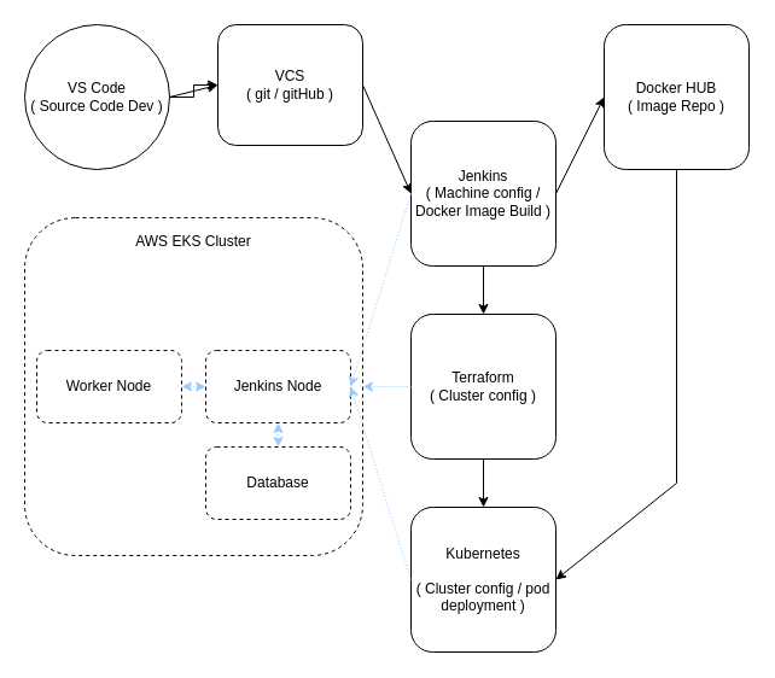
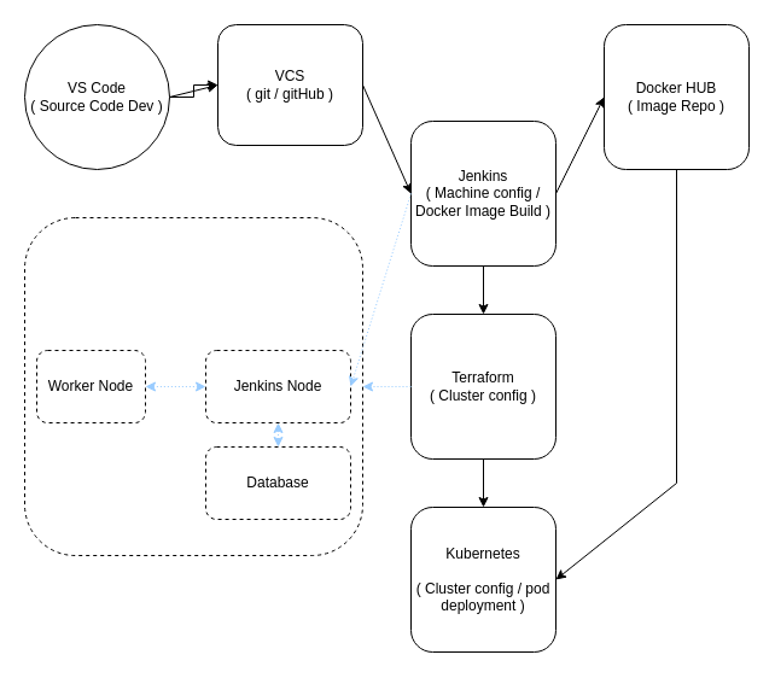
  <mxCell id="0" />
  <mxCell id="1" parent="0" />
  <mxCell id="2" value="" style="edgeStyle=orthogonalEdgeStyle;rounded=0;orthogonalLoop=1;jettySize=auto;html=1;" edge="1" parent="1" source="3" target="4"><mxGeometry relative="1" as="geometry" /></mxCell>
  <mxCell id="3" value="VS Code&lt;br&gt;( Source Code Dev )" style="ellipse;whiteSpace=wrap;html=1;" vertex="1" parent="1"><mxGeometry x="20" y="20" width="120" height="120" as="geometry" /></mxCell>
  <mxCell id="4" value="VCS&lt;br&gt;( git / gitHub )" style="rounded=1;whiteSpace=wrap;html=1;" vertex="1" parent="1"><mxGeometry x="180" y="20" width="120" height="100" as="geometry" /></mxCell>
  <mxCell id="5" value="Jenkins&lt;br&gt;( Machine config /&lt;br&gt;Docker Image Build )" style="rounded=1;whiteSpace=wrap;html=1;" vertex="1" parent="1"><mxGeometry x="340" y="100" width="120" height="120" as="geometry" /></mxCell>
  <mxCell id="6" value="Terraform&lt;br&gt;( Cluster config )" style="rounded=1;whiteSpace=wrap;html=1;" vertex="1" parent="1"><mxGeometry x="340" y="260" width="120" height="120" as="geometry" /></mxCell>
  <mxCell id="7" value="Kubernetes&lt;br&gt;&lt;br&gt;( Cluster config / pod deployment )" style="rounded=1;whiteSpace=wrap;html=1;" vertex="1" parent="1"><mxGeometry x="340" y="420" width="120" height="120" as="geometry" /></mxCell>
  <mxCell id="8" value="" style="endArrow=classic;html=1;exitX=1;exitY=0.5;exitDx=0;exitDy=0;entryX=0;entryY=0.5;entryDx=0;entryDy=0;" edge="1" parent="1" source="3" target="4"><mxGeometry width="50" height="50" relative="1" as="geometry"><mxPoint x="140" y="270" as="sourcePoint" /><mxPoint x="190" y="220" as="targetPoint" /></mxGeometry></mxCell>
  <mxCell id="9" value="" style="endArrow=classic;html=1;exitX=1;exitY=0.5;exitDx=0;exitDy=0;entryX=0;entryY=0.5;entryDx=0;entryDy=0;" edge="1" parent="1" source="4" target="5"><mxGeometry width="50" height="50" relative="1" as="geometry"><mxPoint x="190" y="270" as="sourcePoint" /><mxPoint x="240" y="220" as="targetPoint" /></mxGeometry></mxCell>
  <mxCell id="10" value="" style="endArrow=classic;html=1;exitX=0.5;exitY=1;exitDx=0;exitDy=0;entryX=0.5;entryY=0;entryDx=0;entryDy=0;" edge="1" parent="1" source="5" target="6"><mxGeometry width="50" height="50" relative="1" as="geometry"><mxPoint x="250" y="270" as="sourcePoint" /><mxPoint x="300" y="220" as="targetPoint" /></mxGeometry></mxCell>
  <mxCell id="11" value="" style="endArrow=classic;html=1;exitX=0.5;exitY=1;exitDx=0;exitDy=0;entryX=0.5;entryY=0;entryDx=0;entryDy=0;" edge="1" parent="1" source="6" target="7"><mxGeometry width="50" height="50" relative="1" as="geometry"><mxPoint x="220" y="380" as="sourcePoint" /><mxPoint x="270" y="330" as="targetPoint" /></mxGeometry></mxCell>
  <mxCell id="12" value="Docker HUB&lt;br&gt;( Image Repo )" style="rounded=1;whiteSpace=wrap;html=1;" vertex="1" parent="1"><mxGeometry x="500" y="20" width="120" height="120" as="geometry" /></mxCell>
  <mxCell id="13" value="" style="endArrow=classic;html=1;exitX=1;exitY=0.5;exitDx=0;exitDy=0;entryX=0;entryY=0.5;entryDx=0;entryDy=0;" edge="1" parent="1" source="5" target="12"><mxGeometry width="50" height="50" relative="1" as="geometry"><mxPoint x="570" y="250" as="sourcePoint" /><mxPoint x="620" y="200" as="targetPoint" /></mxGeometry></mxCell>
  <mxCell id="14" value="" style="endArrow=none;html=1;entryX=0.5;entryY=1;entryDx=0;entryDy=0;" edge="1" parent="1" target="12"><mxGeometry width="50" height="50" relative="1" as="geometry"><mxPoint x="560" y="400" as="sourcePoint" /><mxPoint x="610" y="260" as="targetPoint" /></mxGeometry></mxCell>
  <mxCell id="15" value="" style="endArrow=classic;html=1;entryX=1;entryY=0.5;entryDx=0;entryDy=0;" edge="1" parent="1" target="7"><mxGeometry width="50" height="50" relative="1" as="geometry"><mxPoint x="560" y="400" as="sourcePoint" /><mxPoint x="620" y="440" as="targetPoint" /></mxGeometry></mxCell>
  <mxCell id="16" value="" style="rounded=1;whiteSpace=wrap;html=1;dashed=1;" vertex="1" parent="1"><mxGeometry x="20" y="180" width="280" height="280" as="geometry" /></mxCell>
  <mxCell id="17" value="Jenkins Node" style="rounded=1;whiteSpace=wrap;html=1;dashed=1;" vertex="1" parent="1"><mxGeometry x="170" y="290" width="120" height="60" as="geometry" /></mxCell>
  <mxCell id="18" value="" style="endArrow=classic;html=1;exitX=0;exitY=0.5;exitDx=0;exitDy=0;entryX=1;entryY=0.5;entryDx=0;entryDy=0;dashed=1;dashPattern=1 2;strokeColor=#99CCFF;" edge="1" parent="1" source="5" target="17"><mxGeometry width="50" height="50" relative="1" as="geometry"><mxPoint x="310" y="280" as="sourcePoint" /><mxPoint x="360" y="230" as="targetPoint" /></mxGeometry></mxCell>
- <mxCell id="19" value="" style="endArrow=classic;html=1;entryX=1;entryY=0.5;entryDx=0;entryDy=0;exitX=0;exitY=0.5;exitDx=0;exitDy=0;dashed=1;dashPattern=1 2;strokeColor=#99CCFF;" edge="1" parent="1" source="7" target="17"><mxGeometry width="50" height="50" relative="1" as="geometry"><mxPoint x="280" y="520" as="sourcePoint" /><mxPoint x="330" y="470" as="targetPoint" /></mxGeometry></mxCell>
  <mxCell id="20" value="" style="endArrow=classic;html=1;exitX=0;exitY=0.5;exitDx=0;exitDy=0;dashed=1;dashPattern=1 2;strokeColor=#99CCFF;" edge="1" parent="1" source="6"><mxGeometry width="50" height="50" relative="1" as="geometry"><mxPoint x="300" y="580" as="sourcePoint" /><mxPoint x="300" y="320" as="targetPoint" /></mxGeometry></mxCell>
- <mxCell id="21" value="AWS EKS Cluster" style="text;html=1;strokeColor=none;fillColor=none;align=center;verticalAlign=middle;whiteSpace=wrap;rounded=0;dashed=1;" vertex="1" parent="1"><mxGeometry x="110" y="190" width="100" height="20" as="geometry" /></mxCell>
  <mxCell id="22" value="Database" style="rounded=1;whiteSpace=wrap;html=1;dashed=1;" vertex="1" parent="1"><mxGeometry x="170" y="370" width="120" height="60" as="geometry" /></mxCell>
- <mxCell id="23" value="Worker Node" style="rounded=1;whiteSpace=wrap;html=1;dashed=1;" vertex="1" parent="1"><mxGeometry x="30" y="290" width="120" height="60" as="geometry" /></mxCell>
+ <mxCell id="23" value="Worker Node" style="rounded=1;whiteSpace=wrap;html=1;dashed=1;" vertex="1" parent="1"><mxGeometry x="30" y="290" width="90" height="60" as="geometry" /></mxCell>
  <mxCell id="24" value="" style="endArrow=classic;startArrow=classic;html=1;dashed=1;dashPattern=1 2;strokeColor=#99CCFF;entryX=0;entryY=0.5;entryDx=0;entryDy=0;exitX=1;exitY=0.5;exitDx=0;exitDy=0;" edge="1" parent="1" source="23" target="17"><mxGeometry width="50" height="50" relative="1" as="geometry"><mxPoint x="130" y="600" as="sourcePoint" /><mxPoint x="180" y="550" as="targetPoint" /></mxGeometry></mxCell>
  <mxCell id="25" value="" style="endArrow=classic;startArrow=classic;html=1;dashed=1;dashPattern=1 2;strokeColor=#99CCFF;" edge="1" parent="1"><mxGeometry width="50" height="50" relative="1" as="geometry"><mxPoint x="230" y="370" as="sourcePoint" /><mxPoint x="230" y="350" as="targetPoint" /></mxGeometry></mxCell>
